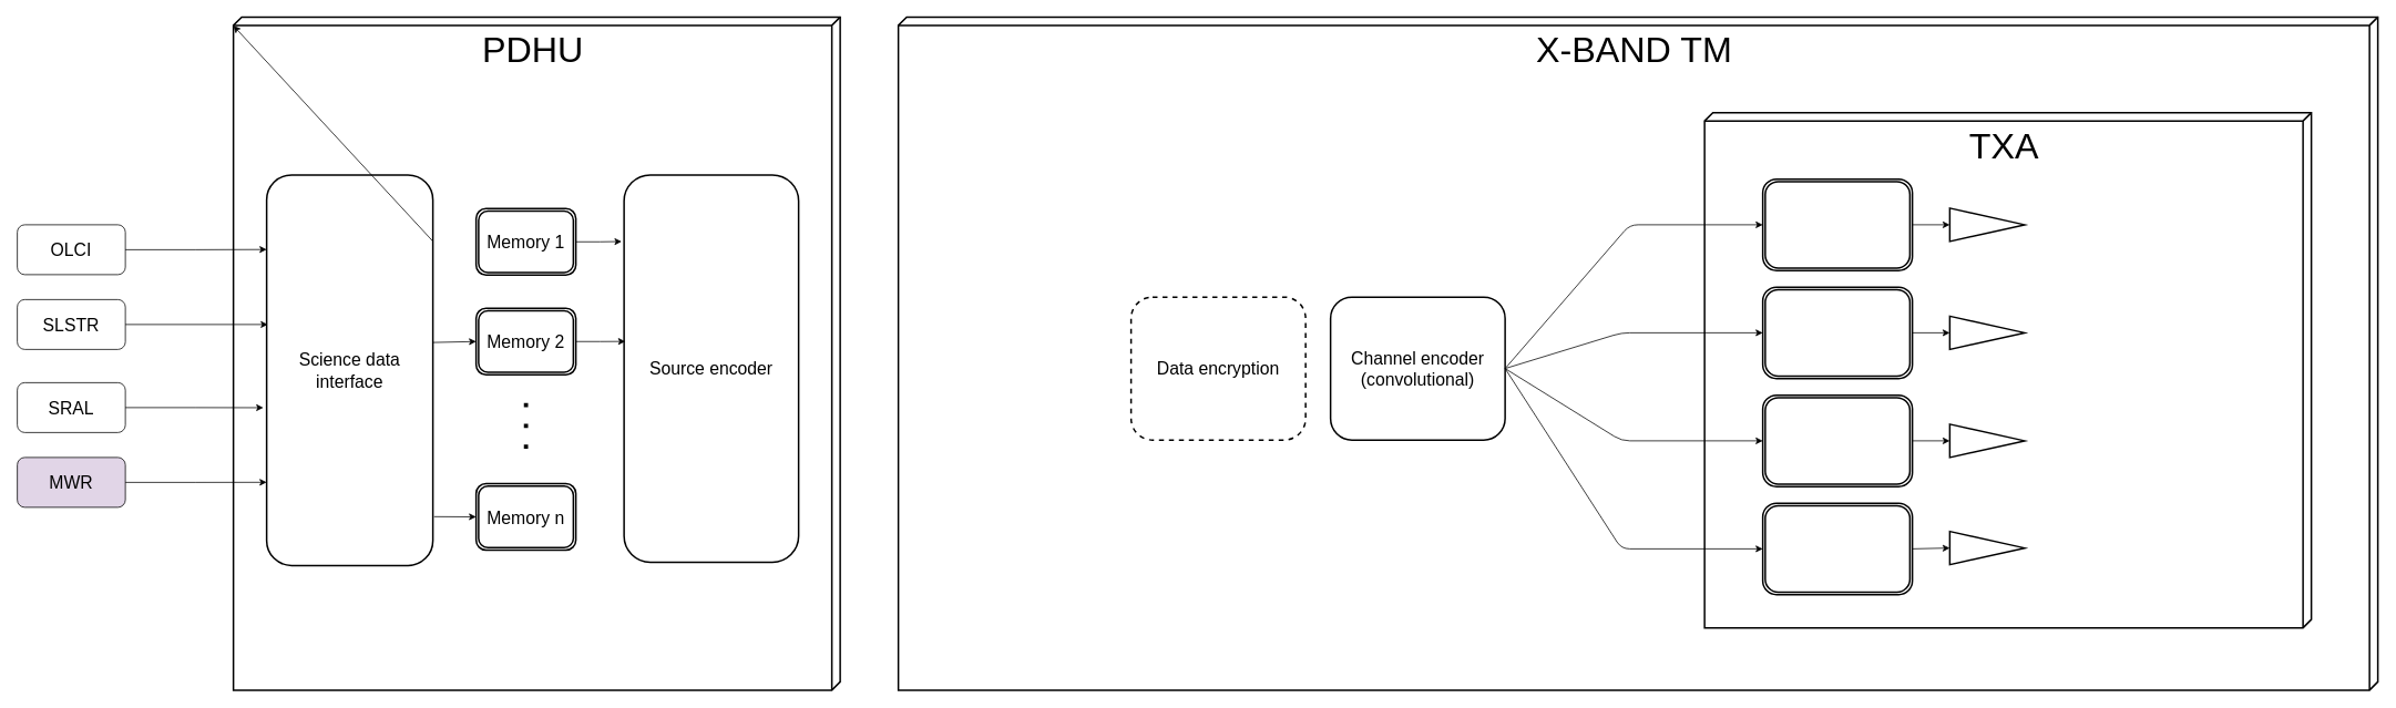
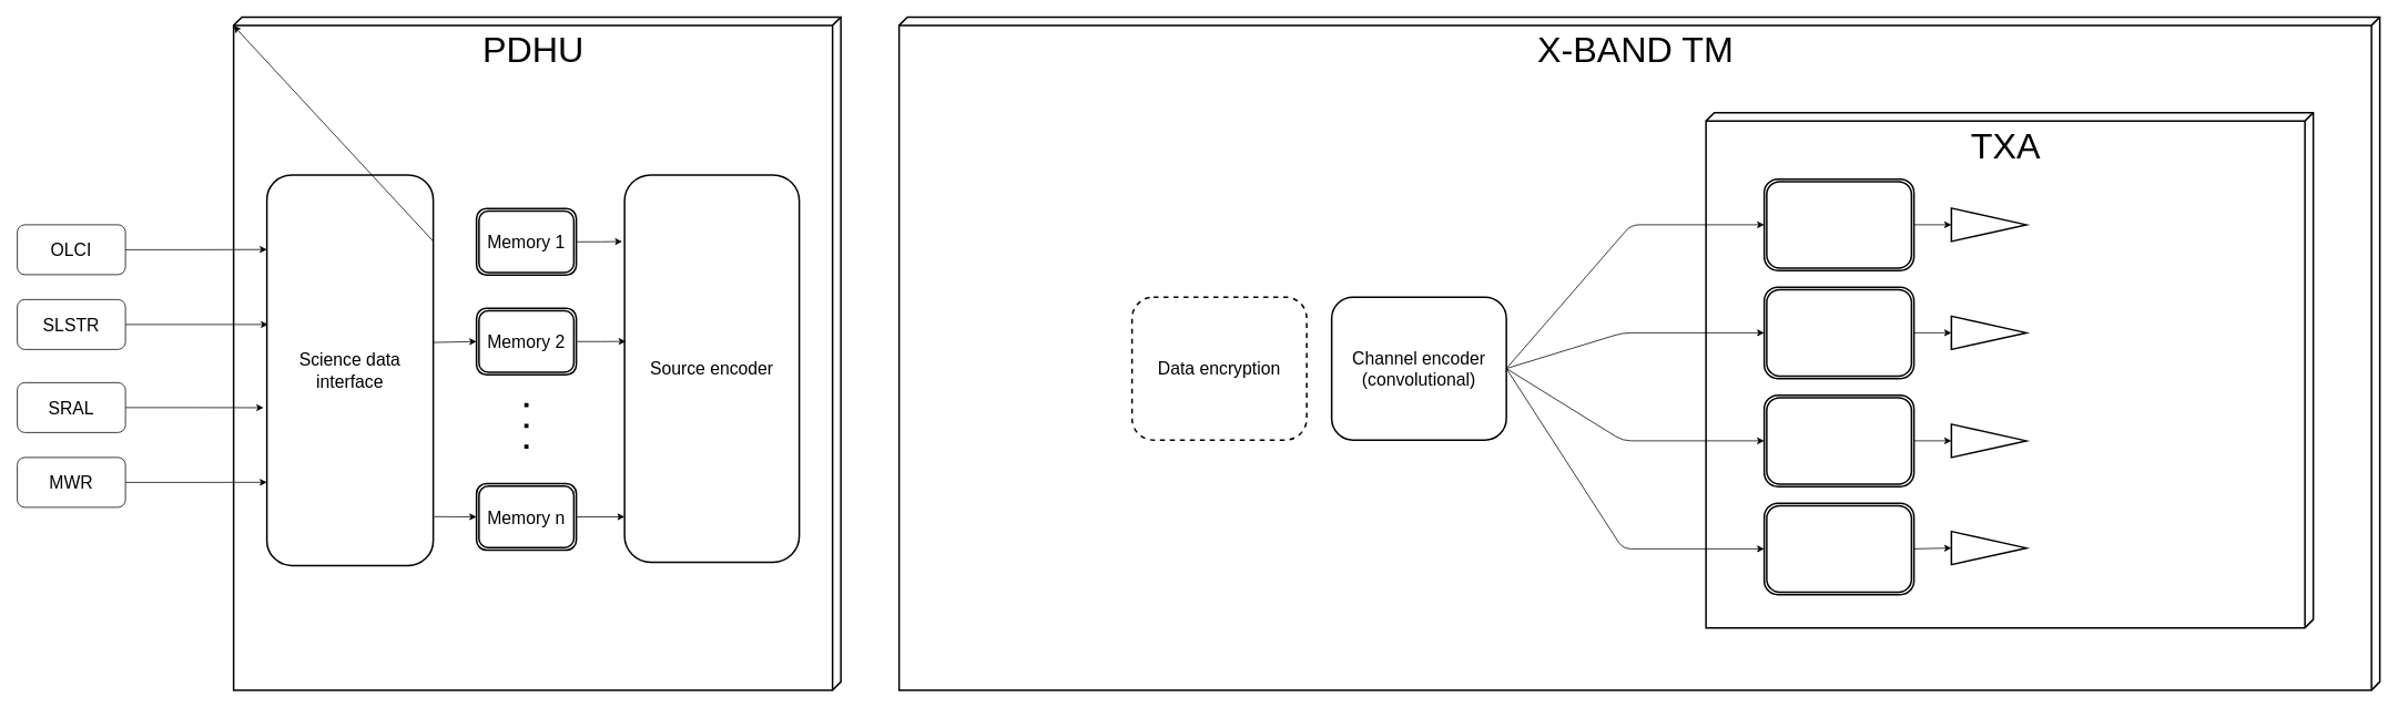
  <mxCell id="0" />
  <mxCell id="1" parent="0" />
  <mxCell id="2" value="X-BAND TM" style="verticalAlign=top;align=center;spacingTop=8;spacingLeft=2;spacingRight=12;shape=cube;size=10;direction=south;fontStyle=0;html=1;strokeWidth=2;fontSize=43;" vertex="1" parent="1"><mxGeometry x="1080" y="20" width="1780" height="810" as="geometry" /></mxCell>
  <mxCell id="3" value="OLCI" style="rounded=1;whiteSpace=wrap;html=1;fontSize=21;" vertex="1" parent="1"><mxGeometry x="20" y="270" width="130" height="60" as="geometry" /></mxCell>
  <mxCell id="4" value="SLSTR" style="rounded=1;whiteSpace=wrap;html=1;fontSize=21;" vertex="1" parent="1"><mxGeometry x="20" y="360" width="130" height="60" as="geometry" /></mxCell>
  <mxCell id="5" value="SRAL" style="rounded=1;whiteSpace=wrap;html=1;fontSize=21;" vertex="1" parent="1"><mxGeometry x="20" y="460" width="130" height="60" as="geometry" /></mxCell>
- <mxCell id="6" value="MWR" style="rounded=1;whiteSpace=wrap;html=1;fontSize=21;fillColor=#e1d5e7;" vertex="1" parent="1"><mxGeometry x="20" y="550" width="130" height="60" as="geometry" /></mxCell>
+ <mxCell id="6" value="MWR" style="rounded=1;whiteSpace=wrap;html=1;fontSize=21;" vertex="1" parent="1"><mxGeometry x="20" y="550" width="130" height="60" as="geometry" /></mxCell>
  <mxCell id="7" value="PDHU" style="verticalAlign=top;align=center;spacingTop=8;spacingLeft=2;spacingRight=12;shape=cube;size=10;direction=south;fontStyle=0;html=1;strokeWidth=2;fontSize=43;" vertex="1" parent="1"><mxGeometry x="280" y="20" width="730" height="810" as="geometry" /></mxCell>
  <mxCell id="8" value="TXA" style="verticalAlign=top;align=center;spacingTop=8;spacingLeft=2;spacingRight=12;shape=cube;size=10;direction=south;fontStyle=0;html=1;strokeWidth=2;fontSize=43;" vertex="1" parent="1"><mxGeometry x="2050" y="135" width="730" height="620" as="geometry" /></mxCell>
  <mxCell id="9" value="Science data interface" style="rounded=1;whiteSpace=wrap;html=1;strokeWidth=2;fontSize=21;align=center;verticalAlign=middle;" vertex="1" parent="1"><mxGeometry x="320" y="210" width="200" height="470" as="geometry" /></mxCell>
  <mxCell id="10" value="Channel encoder (convolutional)" style="rounded=1;whiteSpace=wrap;html=1;strokeWidth=2;fontSize=21;align=center;verticalAlign=middle;" vertex="1" parent="1"><mxGeometry x="1600" y="357" width="210" height="172" as="geometry" /></mxCell>
  <mxCell id="11" value="" style="shape=ext;double=1;rounded=1;whiteSpace=wrap;html=1;strokeWidth=2;fontSize=21;align=center;" vertex="1" parent="1"><mxGeometry x="2120" y="215" width="180" height="110" as="geometry" /></mxCell>
  <mxCell id="12" value="" style="shape=ext;double=1;rounded=1;whiteSpace=wrap;html=1;strokeWidth=2;fontSize=21;align=center;" vertex="1" parent="1"><mxGeometry x="2120" y="345" width="180" height="110" as="geometry" /></mxCell>
  <mxCell id="13" value="" style="shape=ext;double=1;rounded=1;whiteSpace=wrap;html=1;strokeWidth=2;fontSize=21;align=center;" vertex="1" parent="1"><mxGeometry x="2120" y="475" width="180" height="110" as="geometry" /></mxCell>
  <mxCell id="14" value="" style="shape=ext;double=1;rounded=1;whiteSpace=wrap;html=1;strokeWidth=2;fontSize=21;align=center;" vertex="1" parent="1"><mxGeometry x="2120" y="605" width="180" height="110" as="geometry" /></mxCell>
  <mxCell id="15" value="" style="group" vertex="1" connectable="0" parent="1"><mxGeometry x="2040" y="240" width="120" height="60" as="geometry" /></mxCell>
  <mxCell id="16" value="" style="triangle;whiteSpace=wrap;html=1;strokeWidth=2;fontSize=21;align=center;" vertex="1" parent="15"><mxGeometry x="305" y="10" width="90" height="40" as="geometry" /></mxCell>
  <mxCell id="17" value="" style="endArrow=classic;html=1;fontSize=21;entryX=0;entryY=0.5;entryDx=0;entryDy=0;exitX=1;exitY=0.5;exitDx=0;exitDy=0;" edge="1" parent="1" source="10" target="14"><mxGeometry width="50" height="50" relative="1" as="geometry"><mxPoint x="1540" y="520" as="sourcePoint" /><mxPoint x="1590" y="710" as="targetPoint" /><Array as="points"><mxPoint x="1950" y="660" /></Array></mxGeometry></mxCell>
  <mxCell id="18" value="" style="endArrow=classic;html=1;fontSize=21;exitX=1;exitY=0.5;exitDx=0;exitDy=0;entryX=0;entryY=0.5;entryDx=0;entryDy=0;" edge="1" parent="1" source="10" target="11"><mxGeometry width="50" height="50" relative="1" as="geometry"><mxPoint x="1530" y="400" as="sourcePoint" /><mxPoint x="1580" y="350" as="targetPoint" /><Array as="points"><mxPoint x="1960" y="270" /></Array></mxGeometry></mxCell>
  <mxCell id="19" value="" style="endArrow=classic;html=1;fontSize=21;exitX=1;exitY=0.5;exitDx=0;exitDy=0;entryX=0;entryY=0.5;entryDx=0;entryDy=0;" edge="1" parent="1" source="10" target="12"><mxGeometry width="50" height="50" relative="1" as="geometry"><mxPoint x="1560" y="450" as="sourcePoint" /><mxPoint x="1610" y="400" as="targetPoint" /><Array as="points"><mxPoint x="1950" y="400" /></Array></mxGeometry></mxCell>
  <mxCell id="20" value="" style="endArrow=classic;html=1;fontSize=21;entryX=0;entryY=0.5;entryDx=0;entryDy=0;exitX=1;exitY=0.5;exitDx=0;exitDy=0;" edge="1" parent="1" source="10" target="13"><mxGeometry width="50" height="50" relative="1" as="geometry"><mxPoint x="1560" y="570" as="sourcePoint" /><mxPoint x="1610" y="520" as="targetPoint" /><Array as="points"><mxPoint x="1950" y="530" /></Array></mxGeometry></mxCell>
  <mxCell id="21" value="" style="endArrow=classic;html=1;fontSize=21;exitX=1;exitY=0.5;exitDx=0;exitDy=0;entryX=0;entryY=0.5;entryDx=0;entryDy=0;" edge="1" parent="1" source="11" target="16"><mxGeometry width="50" height="50" relative="1" as="geometry"><mxPoint x="2500" y="315" as="sourcePoint" /><mxPoint x="2550" y="265" as="targetPoint" /></mxGeometry></mxCell>
  <mxCell id="22" value="" style="triangle;whiteSpace=wrap;html=1;strokeWidth=2;fontSize=21;align=center;" vertex="1" parent="1"><mxGeometry x="2345" y="380" width="90" height="40" as="geometry" /></mxCell>
  <mxCell id="23" value="" style="endArrow=classic;html=1;fontSize=21;exitX=1;exitY=0.5;exitDx=0;exitDy=0;entryX=0;entryY=0.5;entryDx=0;entryDy=0;" edge="1" parent="1" source="12" target="22"><mxGeometry width="50" height="50" relative="1" as="geometry"><mxPoint x="2600" y="425" as="sourcePoint" /><mxPoint x="2650" y="375" as="targetPoint" /></mxGeometry></mxCell>
  <mxCell id="24" value="" style="endArrow=classic;html=1;fontSize=21;exitX=1;exitY=0.5;exitDx=0;exitDy=0;entryX=0;entryY=0.5;entryDx=0;entryDy=0;" edge="1" parent="1" source="13" target="25"><mxGeometry width="50" height="50" relative="1" as="geometry"><mxPoint x="2420" y="495" as="sourcePoint" /><mxPoint x="2345" y="530" as="targetPoint" /></mxGeometry></mxCell>
  <mxCell id="25" value="" style="triangle;whiteSpace=wrap;html=1;strokeWidth=2;fontSize=21;align=center;" vertex="1" parent="1"><mxGeometry x="2345" y="510" width="90" height="40" as="geometry" /></mxCell>
  <mxCell id="26" value="" style="triangle;whiteSpace=wrap;html=1;strokeWidth=2;fontSize=21;align=center;" vertex="1" parent="1"><mxGeometry x="2345" y="639" width="90" height="40" as="geometry" /></mxCell>
  <mxCell id="27" value="" style="endArrow=classic;html=1;fontSize=21;exitX=1;exitY=0.5;exitDx=0;exitDy=0;entryX=0;entryY=0.5;entryDx=0;entryDy=0;" edge="1" parent="1" source="14" target="26"><mxGeometry width="50" height="50" relative="1" as="geometry"><mxPoint x="2420" y="495" as="sourcePoint" /><mxPoint x="2470" y="445" as="targetPoint" /></mxGeometry></mxCell>
  <mxCell id="28" value="Source encoder" style="rounded=1;whiteSpace=wrap;html=1;strokeWidth=2;fontSize=21;align=center;verticalAlign=middle;" vertex="1" parent="1"><mxGeometry x="750" y="210" width="210" height="466" as="geometry" /></mxCell>
  <mxCell id="29" value="Data encryption" style="rounded=1;whiteSpace=wrap;html=1;strokeWidth=2;fontSize=21;align=center;verticalAlign=middle;dashed=1;" vertex="1" parent="1"><mxGeometry x="1360" y="357" width="210" height="172" as="geometry" /></mxCell>
  <mxCell id="30" style="edgeStyle=orthogonalEdgeStyle;rounded=0;orthogonalLoop=1;jettySize=auto;html=1;entryX=-0.014;entryY=0.172;entryDx=0;entryDy=0;entryPerimeter=0;strokeWidth=1;fontSize=21;" edge="1" parent="1" source="31" target="28"><mxGeometry relative="1" as="geometry" /></mxCell>
  <mxCell id="31" value="Memory 1" style="shape=ext;double=1;rounded=1;whiteSpace=wrap;html=1;strokeWidth=2;fontSize=21;align=center;" vertex="1" parent="1"><mxGeometry x="572" y="250.5" width="120" height="80" as="geometry" /></mxCell>
  <mxCell id="32" style="edgeStyle=orthogonalEdgeStyle;rounded=0;orthogonalLoop=1;jettySize=auto;html=1;entryX=0.007;entryY=0.43;entryDx=0;entryDy=0;entryPerimeter=0;strokeWidth=1;fontSize=21;" edge="1" parent="1" source="33" target="28"><mxGeometry relative="1" as="geometry" /></mxCell>
  <mxCell id="33" value="Memory 2" style="shape=ext;double=1;rounded=1;whiteSpace=wrap;html=1;strokeWidth=2;fontSize=21;align=center;" vertex="1" parent="1"><mxGeometry x="572" y="370.5" width="120" height="80" as="geometry" /></mxCell>
+ <mxCell id="34" style="edgeStyle=orthogonalEdgeStyle;rounded=0;orthogonalLoop=1;jettySize=auto;html=1;entryX=0;entryY=0.883;entryDx=0;entryDy=0;entryPerimeter=0;strokeWidth=1;fontSize=21;" edge="1" parent="1" source="35" target="28"><mxGeometry relative="1" as="geometry" /></mxCell>
  <mxCell id="35" value="Memory n" style="shape=ext;double=1;rounded=1;whiteSpace=wrap;html=1;strokeWidth=2;fontSize=21;align=center;" vertex="1" parent="1"><mxGeometry x="572" y="581.5" width="120" height="80" as="geometry" /></mxCell>
  <mxCell id="36" value="" style="endArrow=none;dashed=1;html=1;strokeWidth=5;fontSize=21;dashPattern=1 4;" edge="1" parent="1"><mxGeometry width="50" height="50" relative="1" as="geometry"><mxPoint x="632" y="484.5" as="sourcePoint" /><mxPoint x="632" y="544.5" as="targetPoint" /></mxGeometry></mxCell>
  <mxCell id="37" value="" style="endArrow=classic;html=1;strokeWidth=1;fontSize=21;exitX=1;exitY=0.17;exitDx=0;exitDy=0;exitPerimeter=0;" edge="1" parent="1" source="9" target="7"><mxGeometry width="50" height="50" relative="1" as="geometry"><mxPoint x="440" y="870" as="sourcePoint" /><mxPoint x="490" y="820" as="targetPoint" /></mxGeometry></mxCell>
  <mxCell id="38" value="" style="endArrow=classic;html=1;strokeWidth=1;fontSize=21;entryX=0;entryY=0.5;entryDx=0;entryDy=0;exitX=1.002;exitY=0.429;exitDx=0;exitDy=0;exitPerimeter=0;" edge="1" parent="1" source="9" target="33"><mxGeometry width="50" height="50" relative="1" as="geometry"><mxPoint x="550" y="880" as="sourcePoint" /><mxPoint x="600" y="830" as="targetPoint" /></mxGeometry></mxCell>
  <mxCell id="39" value="" style="endArrow=classic;html=1;strokeWidth=1;fontSize=21;entryX=0;entryY=0.5;entryDx=0;entryDy=0;exitX=1.007;exitY=0.875;exitDx=0;exitDy=0;exitPerimeter=0;" edge="1" parent="1" source="9" target="35"><mxGeometry width="50" height="50" relative="1" as="geometry"><mxPoint x="460" y="800" as="sourcePoint" /><mxPoint x="770" y="500" as="targetPoint" /></mxGeometry></mxCell>
  <mxCell id="40" style="edgeStyle=orthogonalEdgeStyle;rounded=0;orthogonalLoop=1;jettySize=auto;html=1;entryX=0;entryY=0.191;entryDx=0;entryDy=0;entryPerimeter=0;strokeWidth=1;fontSize=21;" edge="1" parent="1" source="3" target="9"><mxGeometry relative="1" as="geometry" /></mxCell>
  <mxCell id="41" style="edgeStyle=orthogonalEdgeStyle;rounded=0;orthogonalLoop=1;jettySize=auto;html=1;entryX=0.007;entryY=0.383;entryDx=0;entryDy=0;entryPerimeter=0;strokeWidth=1;fontSize=21;" edge="1" parent="1" source="4" target="9"><mxGeometry relative="1" as="geometry" /></mxCell>
  <mxCell id="42" style="edgeStyle=orthogonalEdgeStyle;rounded=0;orthogonalLoop=1;jettySize=auto;html=1;entryX=-0.02;entryY=0.596;entryDx=0;entryDy=0;entryPerimeter=0;strokeWidth=1;fontSize=21;" edge="1" parent="1" source="5" target="9"><mxGeometry relative="1" as="geometry" /></mxCell>
  <mxCell id="43" style="edgeStyle=orthogonalEdgeStyle;rounded=0;orthogonalLoop=1;jettySize=auto;html=1;entryX=0;entryY=0.787;entryDx=0;entryDy=0;entryPerimeter=0;strokeWidth=1;fontSize=21;" edge="1" parent="1" source="6" target="9"><mxGeometry relative="1" as="geometry" /></mxCell>
